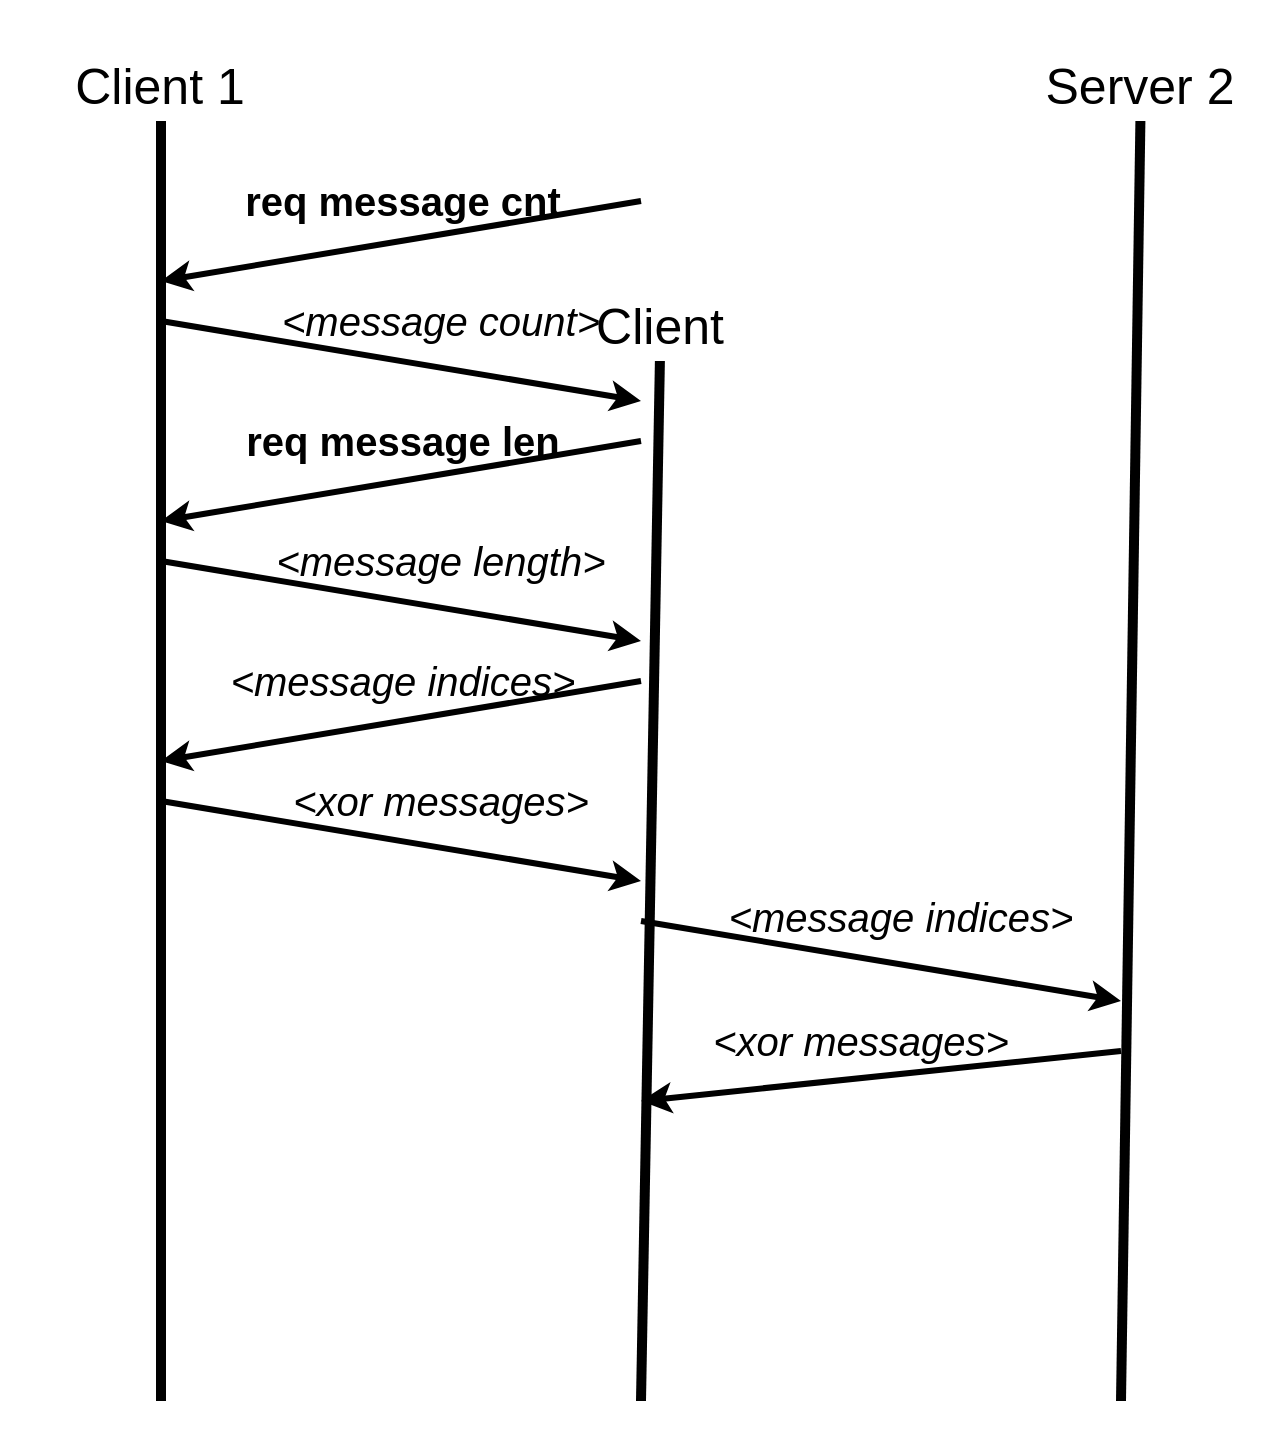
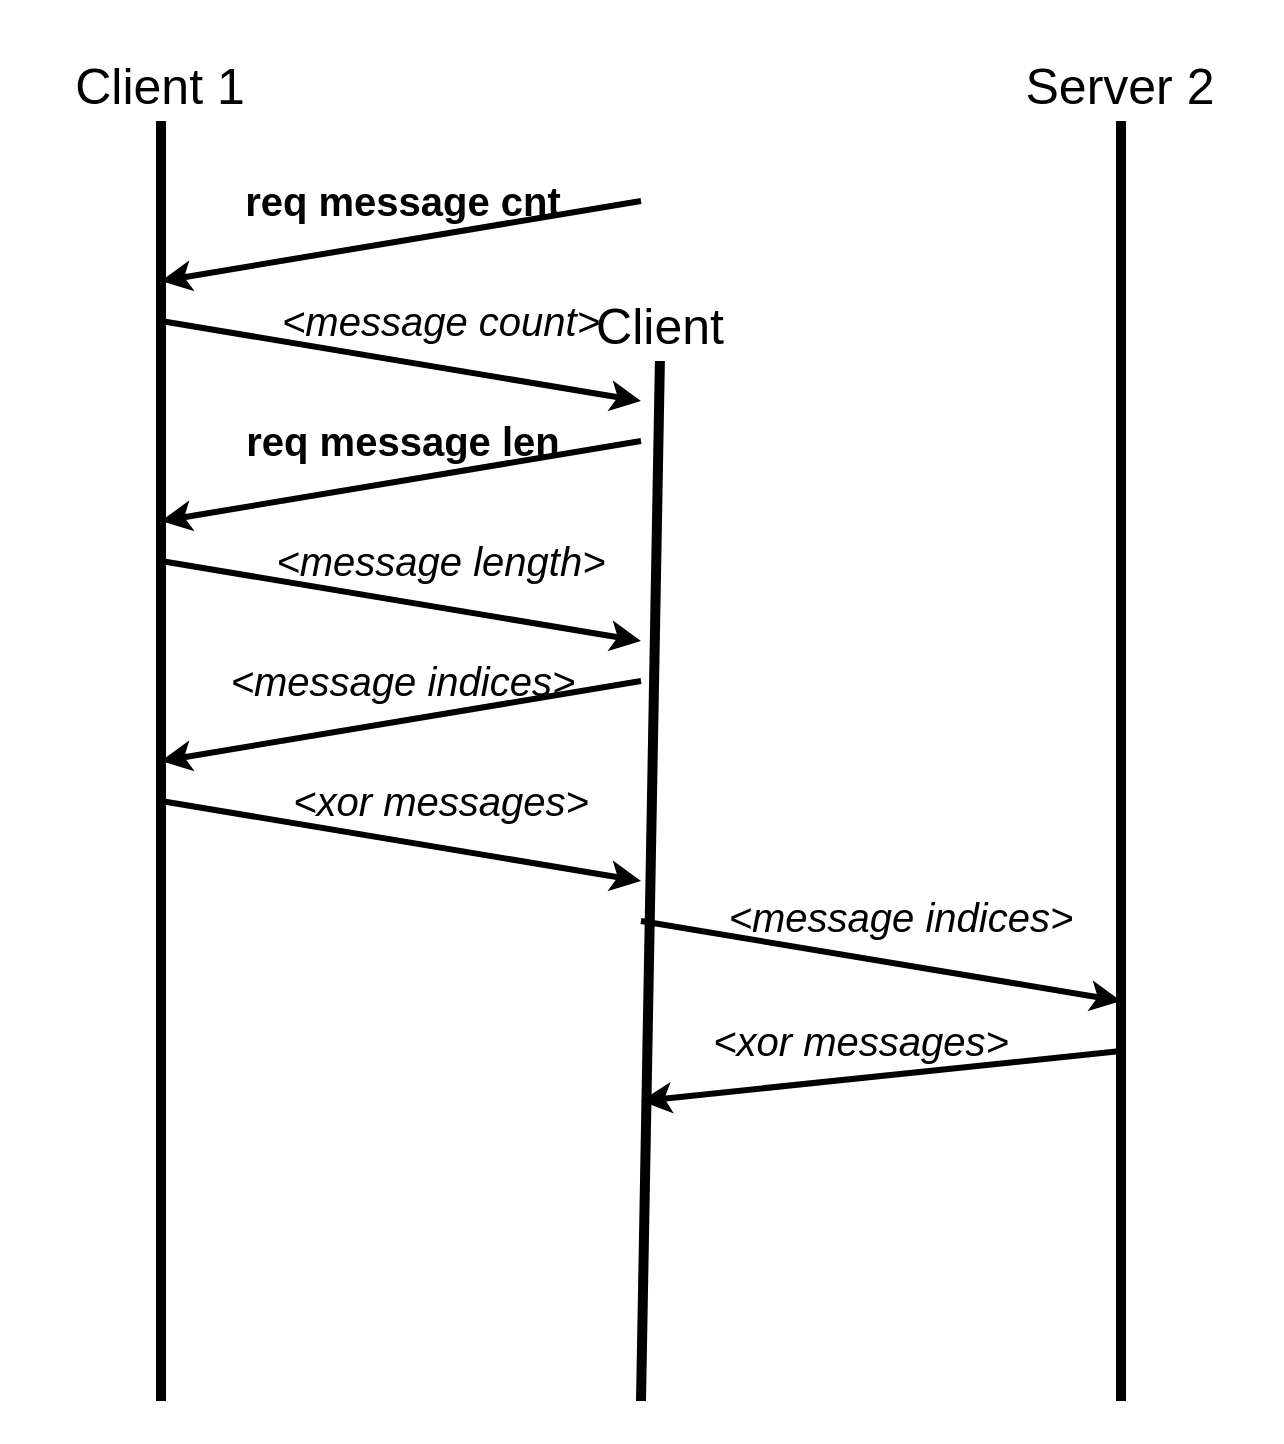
  <mxCell id="0" />
  <mxCell id="1" parent="0" />
  <mxCell id="2" value="" style="endArrow=none;html=1;strokeWidth=5;" edge="1" parent="1" target="6"><mxGeometry width="50" height="50" relative="1" as="geometry"><mxPoint x="80" y="700" as="sourcePoint" /><mxPoint x="80" y="60" as="targetPoint" /></mxGeometry></mxCell>
  <mxCell id="3" value="" style="endArrow=none;html=1;strokeWidth=5;" edge="1" parent="1" target="7"><mxGeometry width="50" height="50" relative="1" as="geometry"><mxPoint x="560" y="700" as="sourcePoint" /><mxPoint x="560" y="60" as="targetPoint" /></mxGeometry></mxCell>
  <mxCell id="4" value="" style="endArrow=none;html=1;strokeWidth=5;" edge="1" parent="1" target="5"><mxGeometry width="50" height="50" relative="1" as="geometry"><mxPoint x="320" y="700" as="sourcePoint" /><mxPoint x="320" y="60" as="targetPoint" /></mxGeometry></mxCell>
  <mxCell id="5" value="Client" style="text;html=1;strokeColor=none;fillColor=none;align=center;verticalAlign=bottom;whiteSpace=wrap;rounded=0;fontSize=25;" vertex="1" parent="1"><mxGeometry x="260" y="120" width="140" height="60" as="geometry" /></mxCell>
  <mxCell id="6" value="&lt;font style=&quot;font-size: 25px;&quot;&gt;Client 1&lt;br style=&quot;font-size: 25px;&quot;&gt;&lt;/font&gt;" style="text;html=1;strokeColor=none;fillColor=none;align=center;verticalAlign=bottom;whiteSpace=wrap;rounded=0;fontSize=25;" vertex="1" parent="1"><mxGeometry x="20" y="20" width="120" height="40" as="geometry" /></mxCell>
- <mxCell id="7" value="&lt;font style=&quot;font-size: 25px&quot;&gt;Server 2&lt;br&gt;&lt;/font&gt;" style="text;html=1;strokeColor=none;fillColor=none;align=center;verticalAlign=bottom;whiteSpace=wrap;rounded=0;" vertex="1" parent="1"><mxGeometry x="510" y="20" width="120" height="40" as="geometry" /></mxCell>
+ <mxCell id="7" value="&lt;font style=&quot;font-size: 25px&quot;&gt;Server 2&lt;br&gt;&lt;/font&gt;" style="text;html=1;strokeColor=none;fillColor=none;align=center;verticalAlign=bottom;whiteSpace=wrap;rounded=0;" vertex="1" parent="1"><mxGeometry x="500" y="20" width="120" height="40" as="geometry" /></mxCell>
  <mxCell id="8" value="" style="endArrow=classic;html=1;strokeWidth=3;fontSize=25;" edge="1" parent="1"><mxGeometry width="50" height="50" relative="1" as="geometry"><mxPoint x="320" y="100" as="sourcePoint" /><mxPoint x="80" y="140" as="targetPoint" /></mxGeometry></mxCell>
  <mxCell id="9" value="&lt;b&gt;req message cnt &lt;/b&gt;" style="text;html=1;align=center;verticalAlign=middle;resizable=0;points=[];fontSize=20;" vertex="1" connectable="0" parent="8"><mxGeometry x="0.385" y="1" relative="1" as="geometry"><mxPoint x="46.54" y="-28.77" as="offset" /></mxGeometry></mxCell>
  <mxCell id="10" value="&lt;i&gt;&amp;lt;message count&amp;gt;&lt;/i&gt;" style="endArrow=classic;html=1;strokeWidth=3;fontSize=20;labelBackgroundColor=none;" edge="1" parent="1"><mxGeometry x="0.135" y="23" width="50" height="50" relative="1" as="geometry"><mxPoint x="80" y="160" as="sourcePoint" /><mxPoint x="320" y="200" as="targetPoint" /><mxPoint as="offset" /></mxGeometry></mxCell>
  <mxCell id="11" value="" style="endArrow=classic;html=1;strokeWidth=3;fontSize=25;" edge="1" parent="1"><mxGeometry width="50" height="50" relative="1" as="geometry"><mxPoint x="320" y="220" as="sourcePoint" /><mxPoint x="80" y="260" as="targetPoint" /></mxGeometry></mxCell>
  <mxCell id="12" value="&lt;b&gt;req message len &lt;/b&gt;" style="text;html=1;align=center;verticalAlign=middle;resizable=0;points=[];fontSize=20;" vertex="1" connectable="0" parent="11"><mxGeometry x="0.385" y="1" relative="1" as="geometry"><mxPoint x="46.54" y="-28.77" as="offset" /></mxGeometry></mxCell>
  <mxCell id="13" value="&lt;i&gt;&amp;lt;message length&amp;gt;&lt;/i&gt;" style="endArrow=classic;html=1;strokeWidth=3;fontSize=20;labelBackgroundColor=none;" edge="1" parent="1"><mxGeometry x="0.135" y="23" width="50" height="50" relative="1" as="geometry"><mxPoint x="80" y="280" as="sourcePoint" /><mxPoint x="320" y="320" as="targetPoint" /><mxPoint as="offset" /></mxGeometry></mxCell>
  <mxCell id="14" value="" style="endArrow=classic;html=1;strokeWidth=3;fontSize=25;" edge="1" parent="1"><mxGeometry width="50" height="50" relative="1" as="geometry"><mxPoint x="320" y="340" as="sourcePoint" /><mxPoint x="80" y="380" as="targetPoint" /></mxGeometry></mxCell>
  <mxCell id="15" value="&lt;i&gt;&amp;lt;message &lt;span class=&quot;vg-ins&quot;&gt;&lt;span class=&quot;il or&quot;&gt;&lt;/span&gt;&lt;span class=&quot;if&quot;&gt;indices&lt;/span&gt;&lt;span class=&quot;first-slash&quot;&gt;&amp;gt;&lt;/span&gt;&lt;/span&gt;&lt;/i&gt;" style="text;html=1;align=center;verticalAlign=middle;resizable=0;points=[];fontSize=20;" vertex="1" connectable="0" parent="14"><mxGeometry x="0.385" y="1" relative="1" as="geometry"><mxPoint x="46.54" y="-28.77" as="offset" /></mxGeometry></mxCell>
  <mxCell id="16" value="&lt;i&gt;&amp;lt;xor messages&amp;gt;&lt;/i&gt;" style="endArrow=classic;html=1;strokeWidth=3;fontSize=20;labelBackgroundColor=none;" edge="1" parent="1"><mxGeometry x="0.135" y="23" width="50" height="50" relative="1" as="geometry"><mxPoint x="80" y="400" as="sourcePoint" /><mxPoint x="320" y="440" as="targetPoint" /><mxPoint as="offset" /></mxGeometry></mxCell>
  <mxCell id="17" value="" style="endArrow=classic;html=1;strokeWidth=3;fontSize=25;" edge="1" parent="1"><mxGeometry width="50" height="50" relative="1" as="geometry"><mxPoint x="320" y="460" as="sourcePoint" /><mxPoint x="560" y="500" as="targetPoint" /></mxGeometry></mxCell>
  <mxCell id="18" value="&lt;i&gt;&amp;lt;message &lt;span class=&quot;vg-ins&quot;&gt;&lt;span class=&quot;il or&quot;&gt;&lt;/span&gt;&lt;span class=&quot;if&quot;&gt;indices&lt;/span&gt;&lt;span class=&quot;first-slash&quot;&gt;&amp;gt;&lt;/span&gt;&lt;/span&gt;&lt;/i&gt;" style="text;html=1;align=center;verticalAlign=middle;resizable=0;points=[];fontSize=20;" vertex="1" connectable="0" parent="17"><mxGeometry x="0.385" y="1" relative="1" as="geometry"><mxPoint x="-36.86" y="-28.77" as="offset" /></mxGeometry></mxCell>
  <mxCell id="19" value="&lt;i&gt;&amp;lt;xor messages&amp;gt;&lt;/i&gt;" style="endArrow=classic;html=1;strokeWidth=3;fontSize=20;labelBackgroundColor=none;" edge="1" parent="1"><mxGeometry x="0.067" y="-18" width="50" height="50" relative="1" as="geometry"><mxPoint x="560" y="525" as="sourcePoint" /><mxPoint x="320" y="550" as="targetPoint" /><mxPoint as="offset" /></mxGeometry></mxCell>
